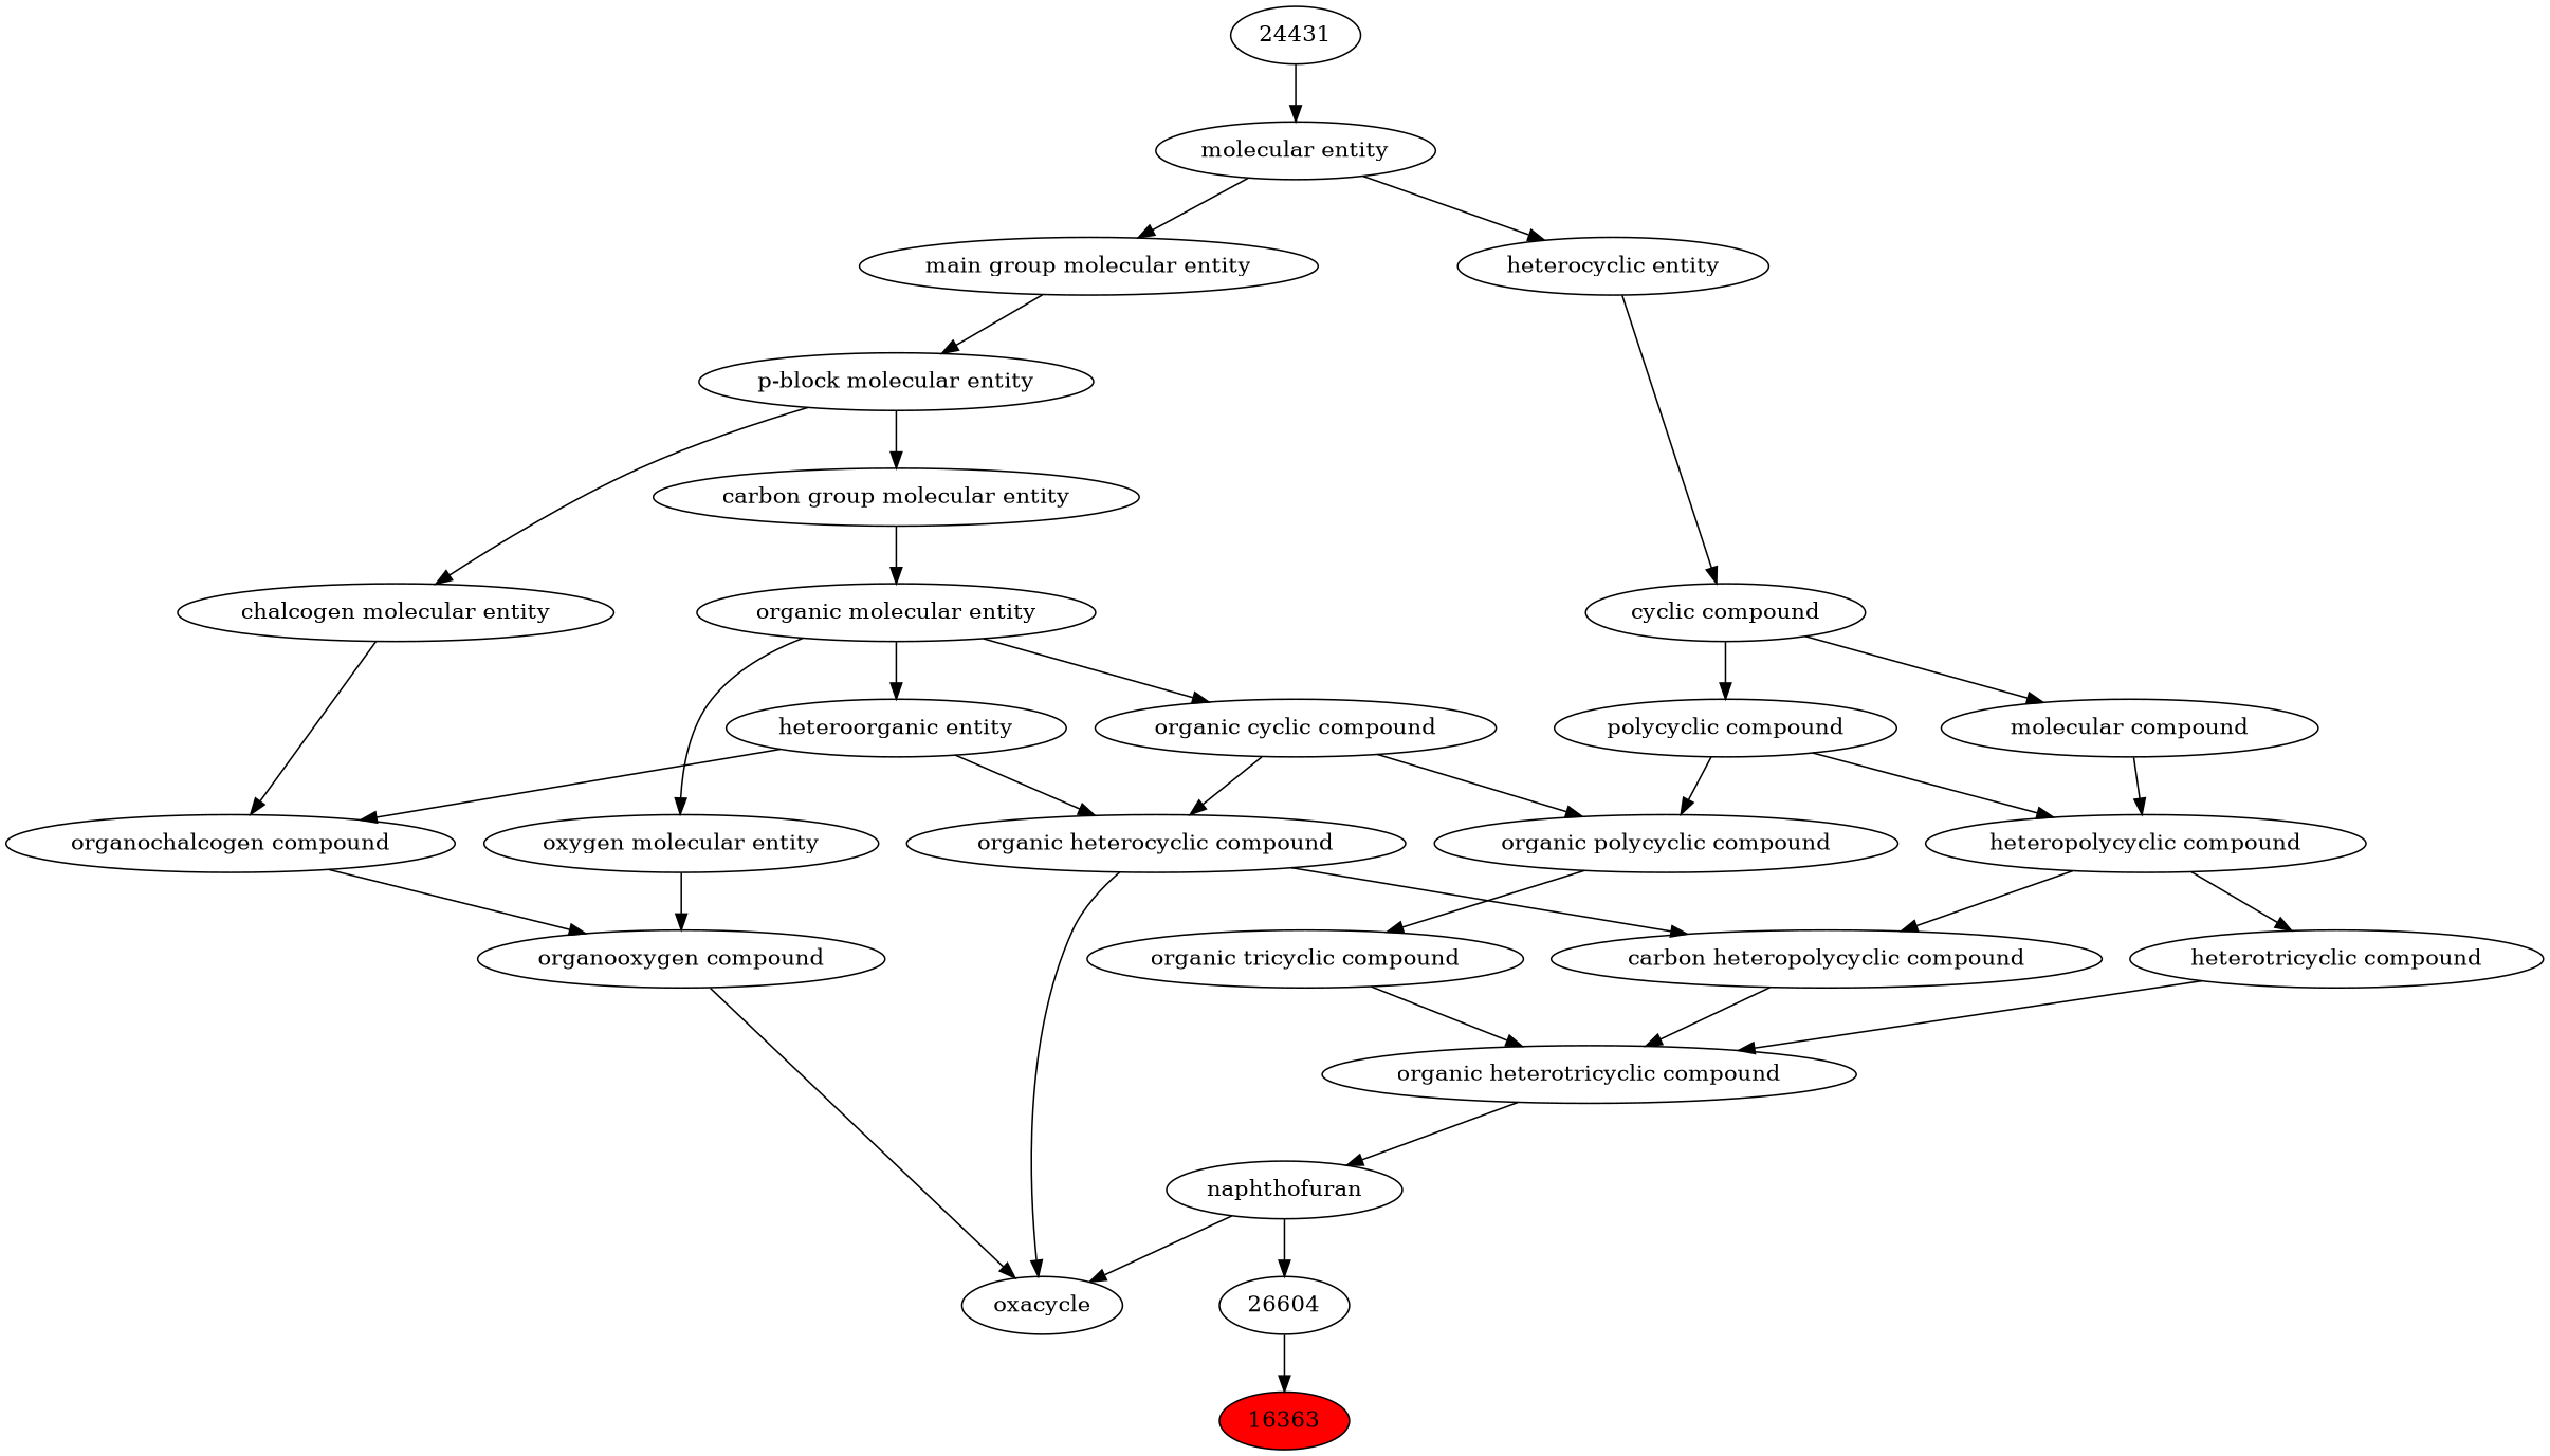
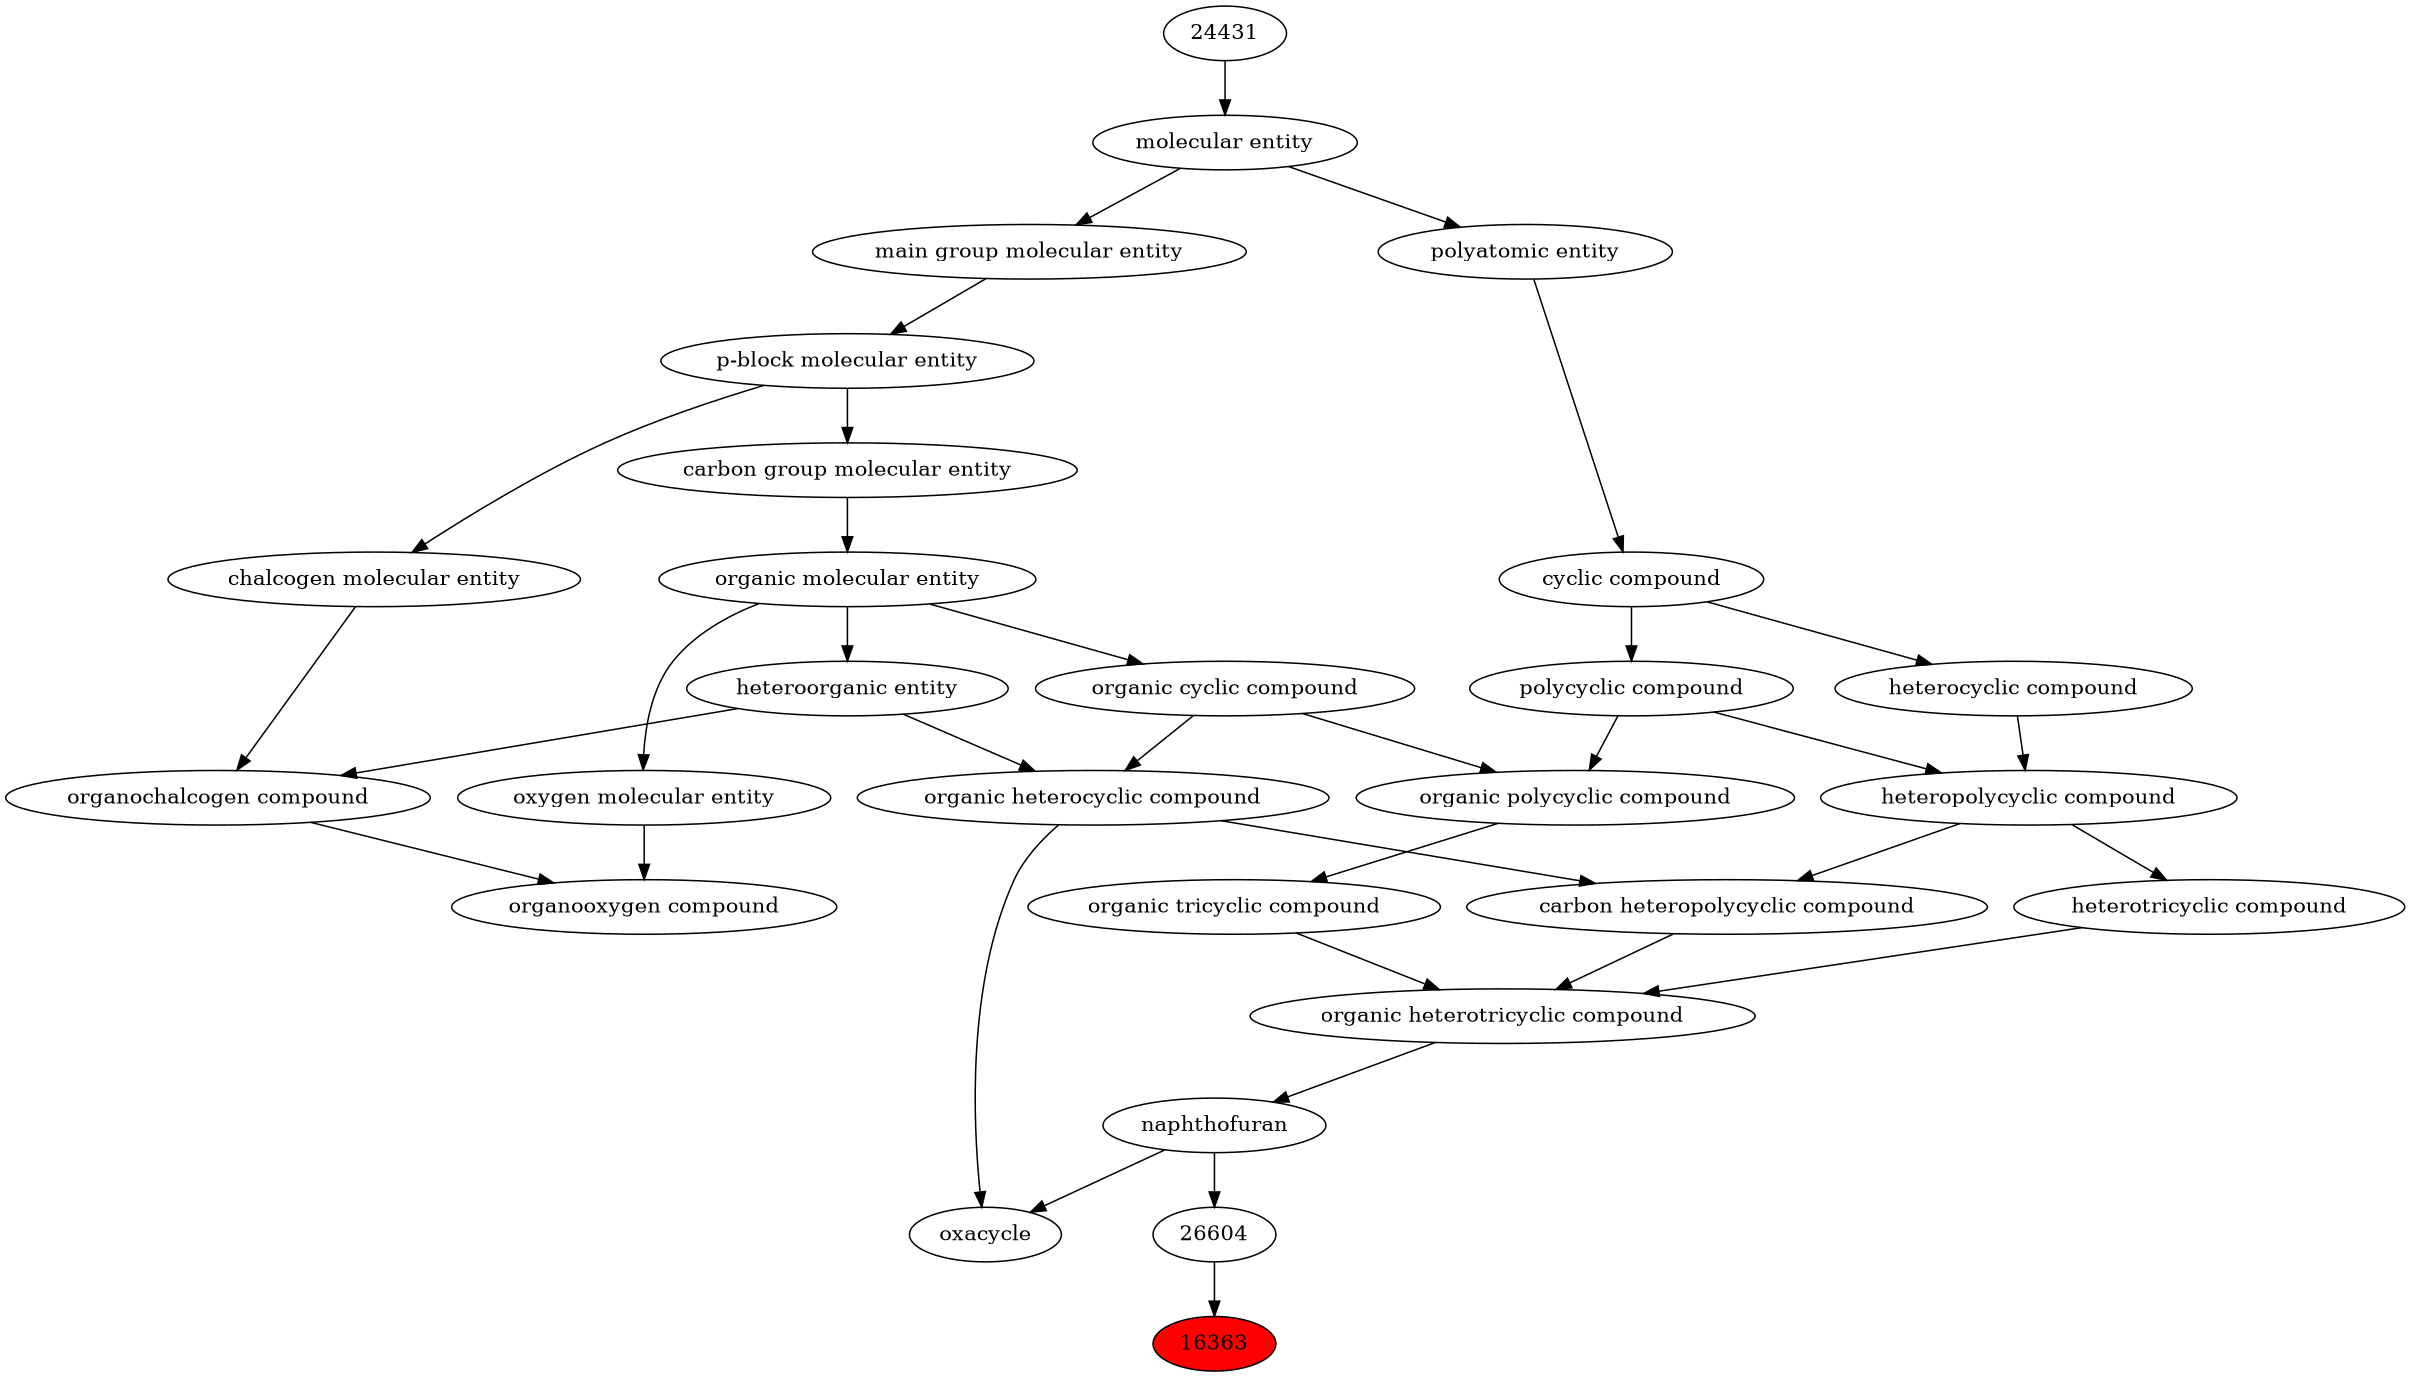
  digraph {
    n1 [fillcolor=red label=16363 style=filled]
    n2 [label=26604]
    n3 [label=naphthofuran]
    n4 [label=oxacycle]
    n5 [label="organic heterotricyclic compound"]
    n6 [label="carbon heteropolycyclic compound"]
    n7 [label="heterotricyclic compound"]
    n8 [label="organic tricyclic compound"]
    n9 [label="organic heterocyclic compound"]
    n10 [label="organooxygen compound"]
    n11 [label="heteropolycyclic compound"]
    n12 [label="organic polycyclic compound"]
    n13 [label="heteroorganic entity"]
    n14 [label="organochalcogen compound"]
    n15 [label="organic cyclic compound"]
-   n16 [label="molecular compound"]
+   n16 [label="heterocyclic compound"]
    n17 [label="oxygen molecular entity"]
    n18 [label="polycyclic compound"]
    n19 [label="organic molecular entity"]
    n20 [label="cyclic compound"]
    n21 [label="chalcogen molecular entity"]
    n22 [label="carbon group molecular entity"]
-   n23 [label="heterocyclic entity"]
+   n23 [label="polyatomic entity"]
    n24 [label="p-block molecular entity"]
    n25 [label="molecular entity"]
    n26 [label="main group molecular entity"]
    n27 [label=24431]
    n2 -> n1
    n3 -> n2
    n3 -> n4
    n5 -> n3
    n6 -> n5
    n7 -> n5
    n8 -> n5
    n9 -> n4
    n9 -> n6
-   n10 -> n4
    n11 -> n6
    n11 -> n7
    n12 -> n8
    n13 -> n9
    n13 -> n14
    n14 -> n10
    n15 -> n9
    n15 -> n12
    n16 -> n11
    n17 -> n10
    n18 -> n11
    n18 -> n12
    n19 -> n13
    n19 -> n15
    n19 -> n17
    n20 -> n16
    n20 -> n18
    n21 -> n14
    n22 -> n19
    n23 -> n20
    n24 -> n21
    n24 -> n22
    n25 -> n23
    n25 -> n26
    n26 -> n24
    n27 -> n25
  }
